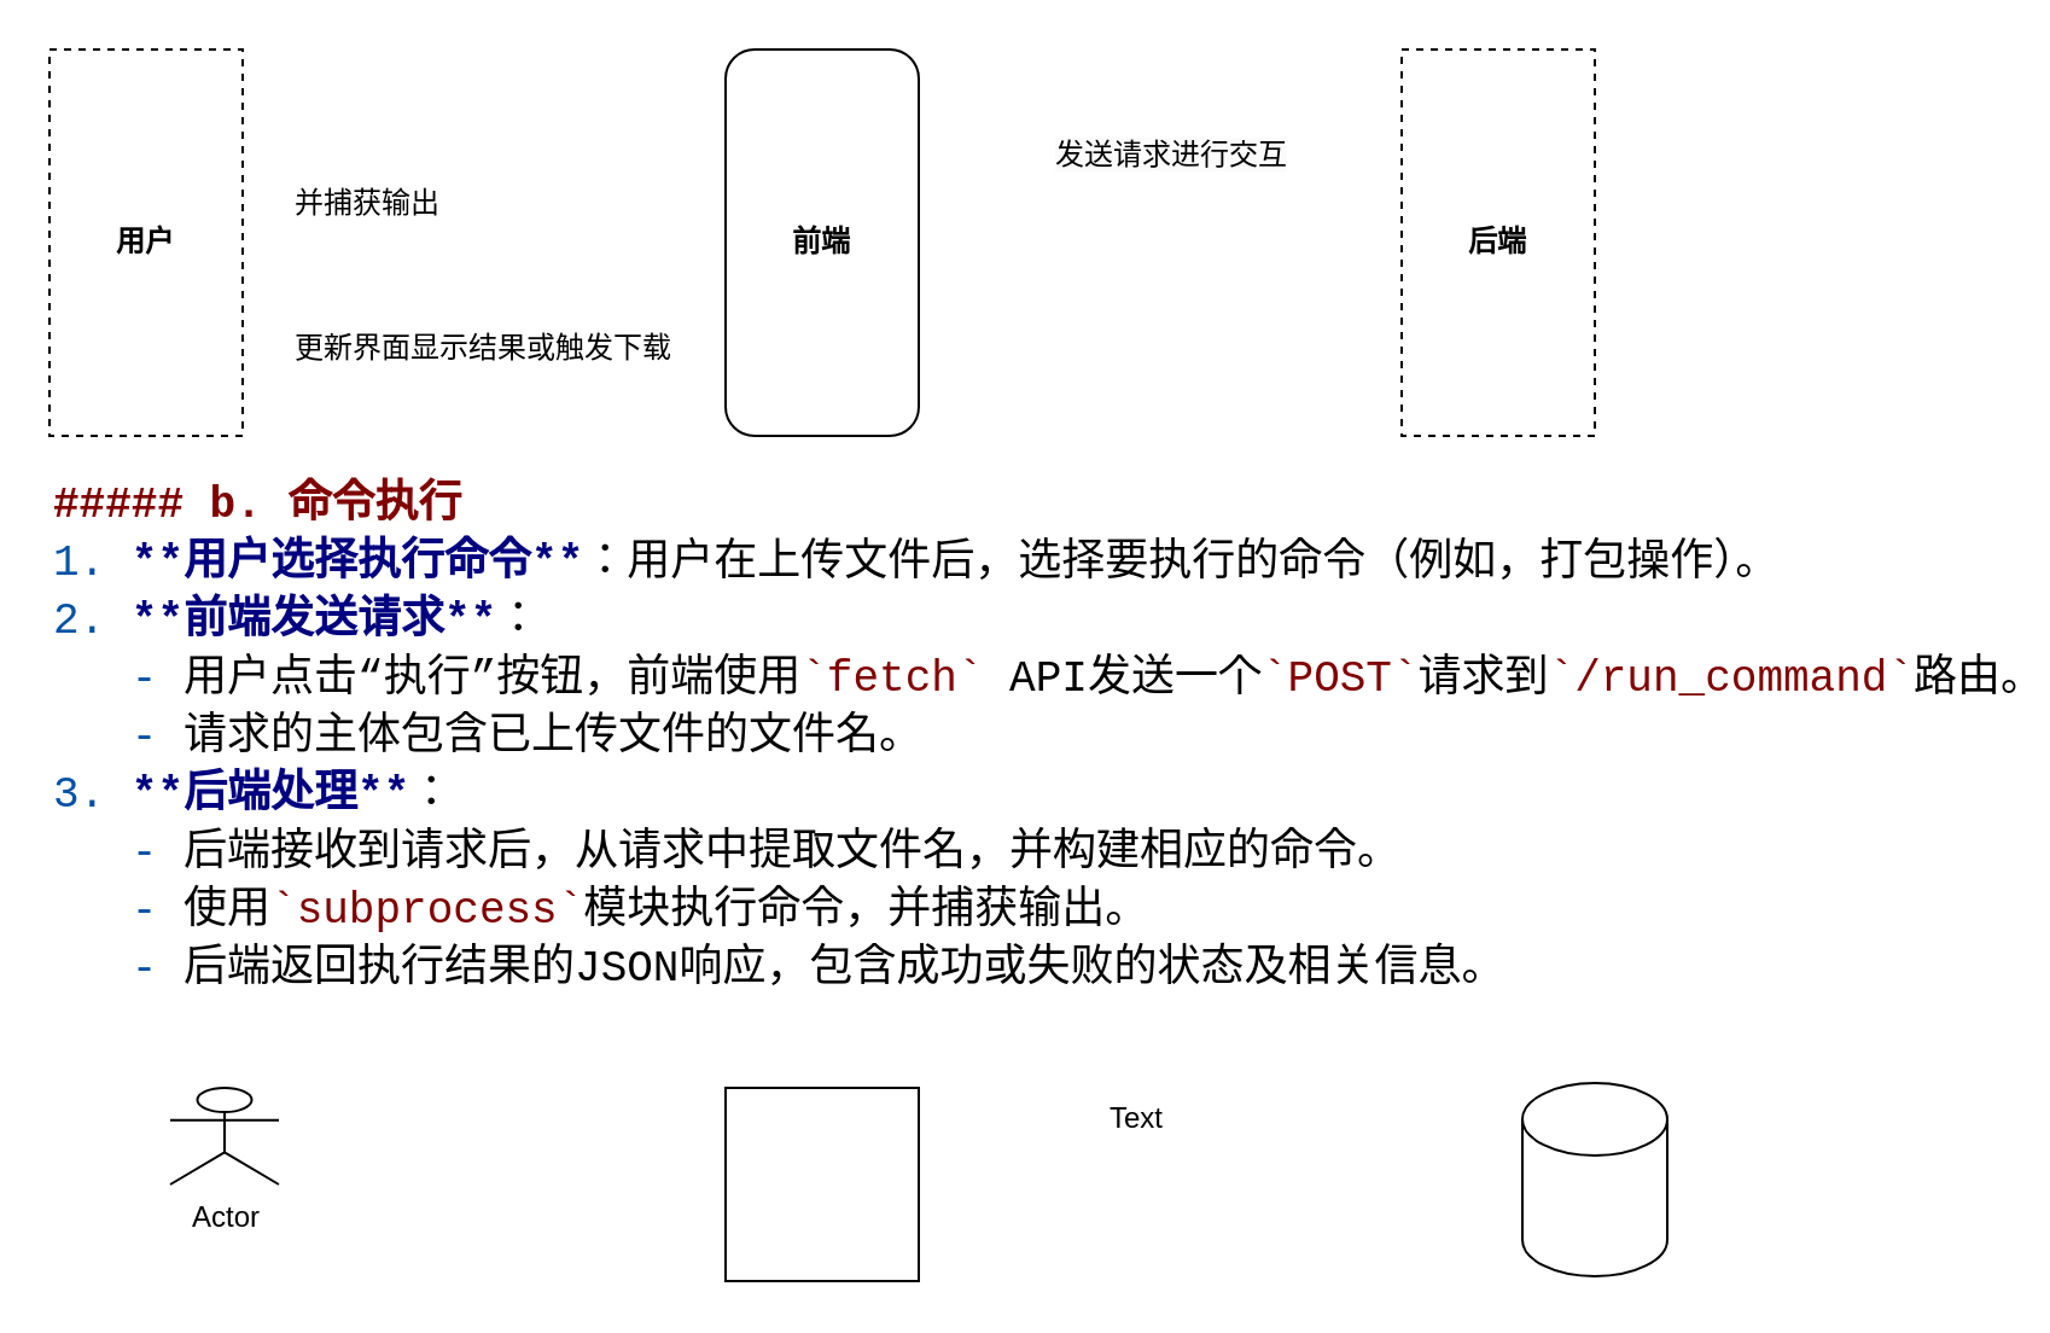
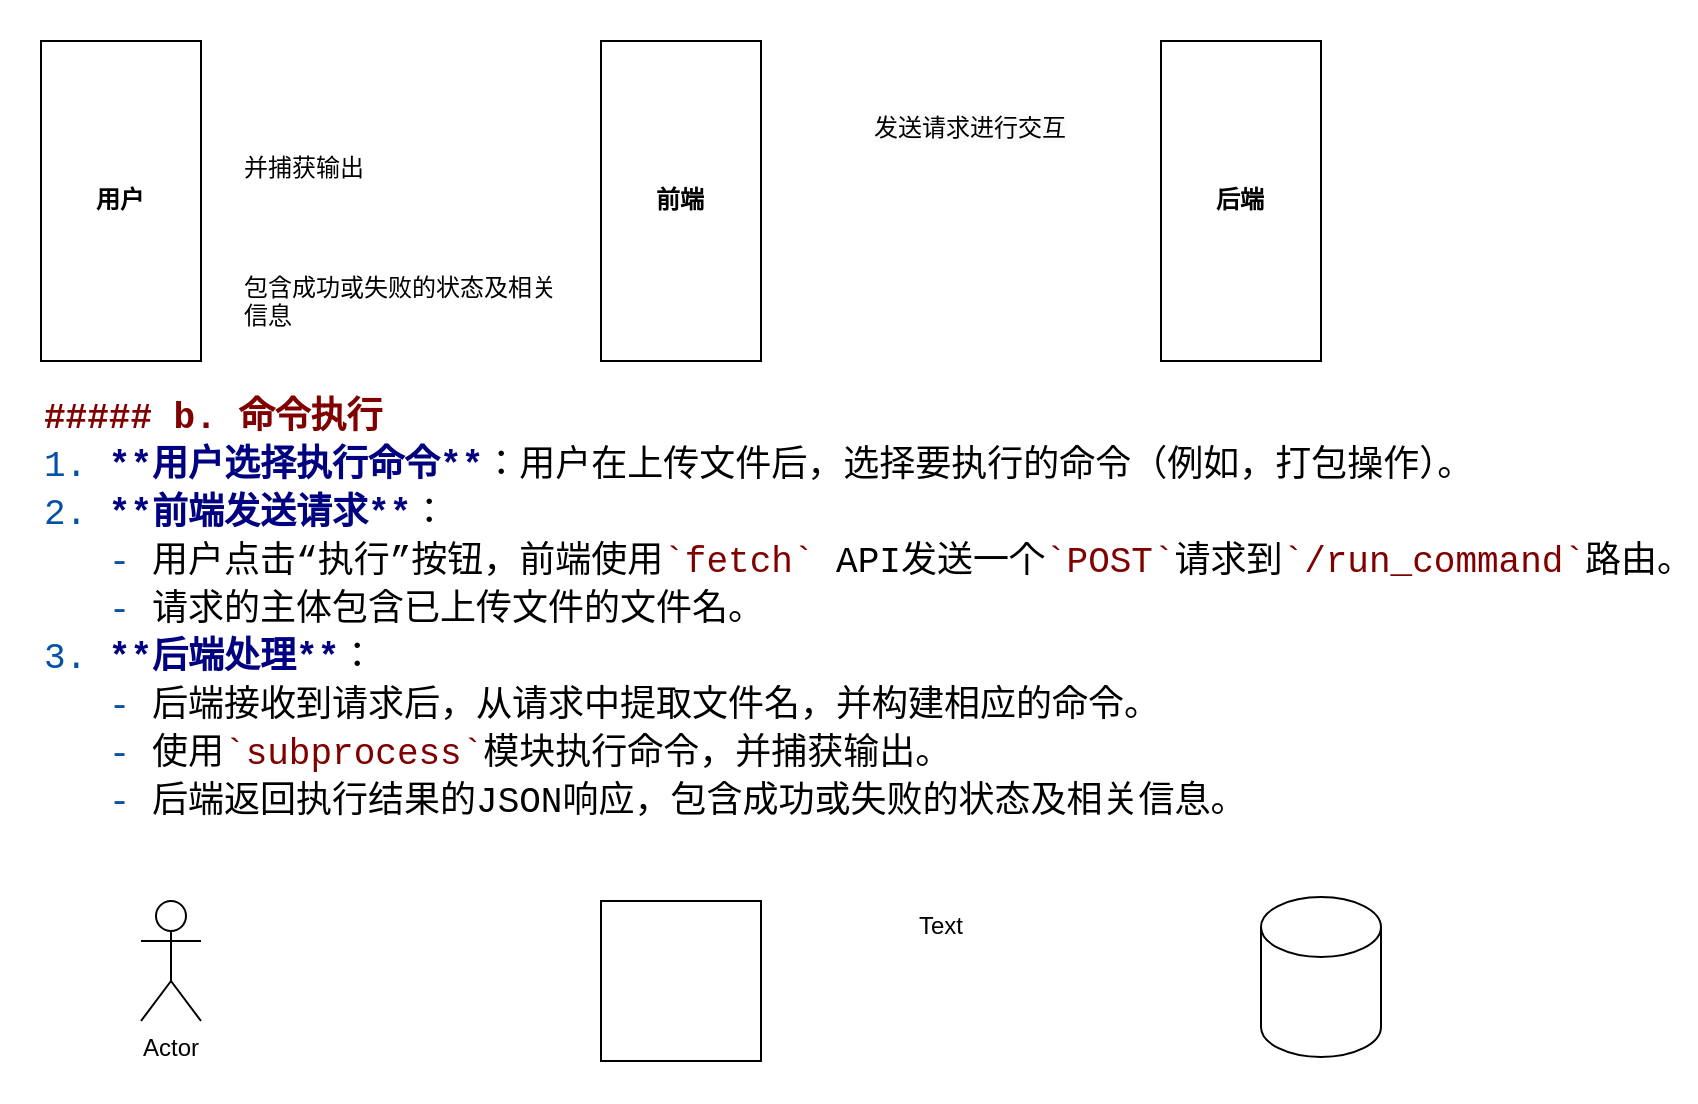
  <mxCell id="0" />
  <mxCell id="1" parent="0" />
- <mxCell id="2" value="用户" style="whiteSpace=wrap;html=1;fontStyle=1;dashed=1;" parent="1" vertex="1"><mxGeometry x="20" y="20" width="80" height="160" as="geometry" /></mxCell>
- <mxCell id="3" value="前端" style="whiteSpace=wrap;html=1;fontStyle=1;rounded=1;" parent="1" vertex="1"><mxGeometry x="300" y="20" width="80" height="160" as="geometry" /></mxCell>
- <mxCell id="4" value="后端" style="whiteSpace=wrap;html=1;fontStyle=1;dashed=1;" parent="1" vertex="1"><mxGeometry x="580" y="20" width="80" height="160" as="geometry" /></mxCell>
+ <mxCell id="2" value="用户" style="whiteSpace=wrap;html=1;fontStyle=1" parent="1" vertex="1"><mxGeometry x="20" y="20" width="80" height="160" as="geometry" /></mxCell>
+ <mxCell id="3" value="前端" style="whiteSpace=wrap;html=1;fontStyle=1" parent="1" vertex="1"><mxGeometry x="300" y="20" width="80" height="160" as="geometry" /></mxCell>
+ <mxCell id="4" value="后端" style="whiteSpace=wrap;html=1;fontStyle=1" parent="1" vertex="1"><mxGeometry x="580" y="20" width="80" height="160" as="geometry" /></mxCell>
  <mxCell id="5" value="并捕获输出" style="text;whiteSpace=wrap;html=1;" parent="1" vertex="1"><mxGeometry x="120" y="70" width="180" height="50" as="geometry" /></mxCell>
  <mxCell id="6" value="&lt;span style=&quot;color: rgb(0, 0, 0); font-family: Helvetica; font-size: 12px; font-style: normal; font-variant-ligatures: normal; font-variant-caps: normal; font-weight: 400; letter-spacing: normal; orphans: 2; text-align: left; text-indent: 0px; text-transform: none; widows: 2; word-spacing: 0px; -webkit-text-stroke-width: 0px; white-space: normal; background-color: rgb(251, 251, 251); text-decoration-thickness: initial; text-decoration-style: initial; text-decoration-color: initial; display: inline !important; float: none;&quot;&gt;发送请求进行交互&lt;/span&gt;" style="text;whiteSpace=wrap;html=1;" parent="1" vertex="1"><mxGeometry x="435" y="50" width="130" height="40" as="geometry" /></mxCell>
- <mxCell id="7" value="更新界面显示结果或触发下载" style="text;whiteSpace=wrap;html=1;" parent="1" vertex="1"><mxGeometry x="120" y="130" width="160" height="40" as="geometry" /></mxCell>
+ <mxCell id="7" value="包含成功或失败的状态及相关信息" style="text;whiteSpace=wrap;html=1;" parent="1" vertex="1"><mxGeometry x="120" y="130" width="160" height="40" as="geometry" /></mxCell>
  <mxCell id="8" value="&lt;div style=&quot;color: #000000;background-color: #ffffff;font-family: Consolas, 'Courier New', monospace;font-weight: normal;font-size: 18px;line-height: 24px;white-space: pre;&quot;&gt;&lt;div&gt;&lt;span style=&quot;color: #800000;font-weight: bold;&quot;&gt;##### b. 命令执行&lt;/span&gt;&lt;/div&gt;&lt;div&gt;&lt;span style=&quot;color: #0451a5;&quot;&gt;1.&lt;/span&gt;&lt;span style=&quot;color: #000000;&quot;&gt; &lt;/span&gt;&lt;span style=&quot;color: #000080;font-weight: bold;&quot;&gt;**用户选择执行命令**&lt;/span&gt;&lt;span style=&quot;color: #000000;&quot;&gt;：用户在上传文件后，选择要执行的命令（例如，打包操作）。&lt;/span&gt;&lt;/div&gt;&lt;div&gt;&lt;span style=&quot;color: #0451a5;&quot;&gt;2.&lt;/span&gt;&lt;span style=&quot;color: #000000;&quot;&gt; &lt;/span&gt;&lt;span style=&quot;color: #000080;font-weight: bold;&quot;&gt;**前端发送请求**&lt;/span&gt;&lt;span style=&quot;color: #000000;&quot;&gt;：&lt;/span&gt;&lt;/div&gt;&lt;div&gt;&lt;span style=&quot;color: #000000;&quot;&gt;&amp;nbsp; &amp;nbsp;&lt;/span&gt;&lt;span style=&quot;color: #0451a5;&quot;&gt;-&lt;/span&gt;&lt;span style=&quot;color: #000000;&quot;&gt; 用户点击“执行”按钮，前端使用&lt;/span&gt;&lt;span style=&quot;color: #800000;&quot;&gt;`fetch`&lt;/span&gt;&lt;span style=&quot;color: #000000;&quot;&gt; API发送一个&lt;/span&gt;&lt;span style=&quot;color: #800000;&quot;&gt;`POST`&lt;/span&gt;&lt;span style=&quot;color: #000000;&quot;&gt;请求到&lt;/span&gt;&lt;span style=&quot;color: #800000;&quot;&gt;`/run_command`&lt;/span&gt;&lt;span style=&quot;color: #000000;&quot;&gt;路由。&lt;/span&gt;&lt;/div&gt;&lt;div&gt;&lt;span style=&quot;color: #000000;&quot;&gt;&amp;nbsp; &amp;nbsp;&lt;/span&gt;&lt;span style=&quot;color: #0451a5;&quot;&gt;-&lt;/span&gt;&lt;span style=&quot;color: #000000;&quot;&gt; 请求的主体包含已上传文件的文件名。&lt;/span&gt;&lt;/div&gt;&lt;div&gt;&lt;span style=&quot;color: #0451a5;&quot;&gt;3.&lt;/span&gt;&lt;span style=&quot;color: #000000;&quot;&gt; &lt;/span&gt;&lt;span style=&quot;color: #000080;font-weight: bold;&quot;&gt;**后端处理**&lt;/span&gt;&lt;span style=&quot;color: #000000;&quot;&gt;：&lt;/span&gt;&lt;/div&gt;&lt;div&gt;&lt;span style=&quot;color: #000000;&quot;&gt;&amp;nbsp; &amp;nbsp;&lt;/span&gt;&lt;span style=&quot;color: #0451a5;&quot;&gt;-&lt;/span&gt;&lt;span style=&quot;color: #000000;&quot;&gt; 后端接收到请求后，从请求中提取文件名，并构建相应的命令。&lt;/span&gt;&lt;/div&gt;&lt;div&gt;&lt;span style=&quot;color: #000000;&quot;&gt;&amp;nbsp; &amp;nbsp;&lt;/span&gt;&lt;span style=&quot;color: #0451a5;&quot;&gt;-&lt;/span&gt;&lt;span style=&quot;color: #000000;&quot;&gt; 使用&lt;/span&gt;&lt;span style=&quot;color: #800000;&quot;&gt;`subprocess`&lt;/span&gt;&lt;span style=&quot;color: #000000;&quot;&gt;模块执行命令，并捕获输出。&lt;/span&gt;&lt;/div&gt;&lt;div&gt;&lt;span style=&quot;color: #000000;&quot;&gt;&amp;nbsp; &amp;nbsp;&lt;/span&gt;&lt;span style=&quot;color: #0451a5;&quot;&gt;-&lt;/span&gt;&lt;span style=&quot;color: #000000;&quot;&gt; 后端返回执行结果的JSON响应，包含成功或失败的状态及相关信息。&lt;/span&gt;&lt;/div&gt;&lt;/div&gt;" style="text;whiteSpace=wrap;html=1;" parent="1" vertex="1"><mxGeometry x="20" y="190" width="500" height="240" as="geometry" /></mxCell>
- <mxCell id="9" value="Actor" style="shape=umlActor;verticalLabelPosition=bottom;verticalAlign=top;html=1;outlineConnect=0;" parent="1" vertex="1"><mxGeometry x="70" y="450" width="45" height="40" as="geometry" /></mxCell>
+ <mxCell id="9" value="Actor" style="shape=umlActor;verticalLabelPosition=bottom;verticalAlign=top;html=1;outlineConnect=0;" parent="1" vertex="1"><mxGeometry x="70" y="450" width="30" height="60" as="geometry" /></mxCell>
  <mxCell id="10" value="" style="whiteSpace=wrap;html=1;aspect=fixed;" parent="1" vertex="1"><mxGeometry x="300" y="450" width="80" height="80" as="geometry" /></mxCell>
  <mxCell id="11" value="" style="shape=cylinder3;whiteSpace=wrap;html=1;boundedLbl=1;backgroundOutline=1;size=15;" parent="1" vertex="1"><mxGeometry x="630" y="448" width="60" height="80" as="geometry" /></mxCell>
  <mxCell id="12" value="Text" style="text;html=1;align=center;verticalAlign=middle;resizable=0;points=[];autosize=1;strokeColor=none;fillColor=none;" parent="1" vertex="1"><mxGeometry x="445" y="448" width="50" height="30" as="geometry" /></mxCell>
